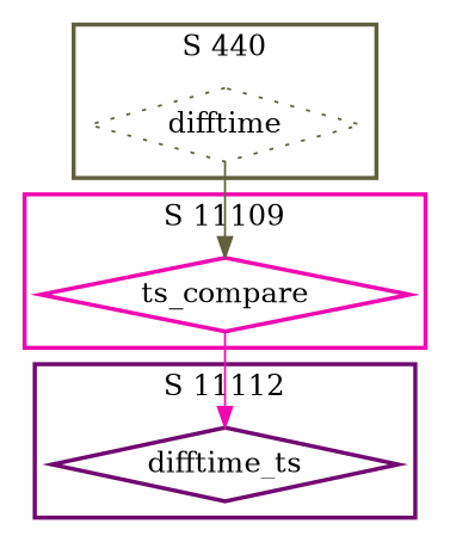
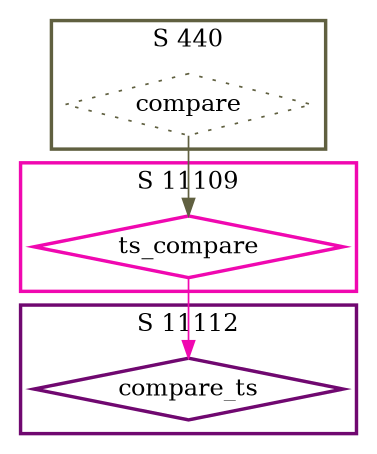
  digraph {
    node [shape=diamond style=bold]
-   n1 [color="#700870" label=difftime_ts]
+   n1 [color="#700870" label=compare_ts]
    n2 [color="#F008B0" label=ts_compare]
-   n3 [color="#606040" label=difftime style=dotted]
+   n3 [color="#606040" label=compare style=dotted]
    subgraph cluster_1 {
      color="#700870"
      label="S 11112"
      style=bold
      n1
    }
    subgraph cluster_2 {
      color="#F008B0"
      label="S 11109"
      style=bold
      n2
    }
    subgraph cluster_3 {
      color="#606040"
      label="S 440"
      style=bold
      n3
    }
    n2 -> n1 [color="#F008B0"]
    n3 -> n2 [color="#606040"]
  }
